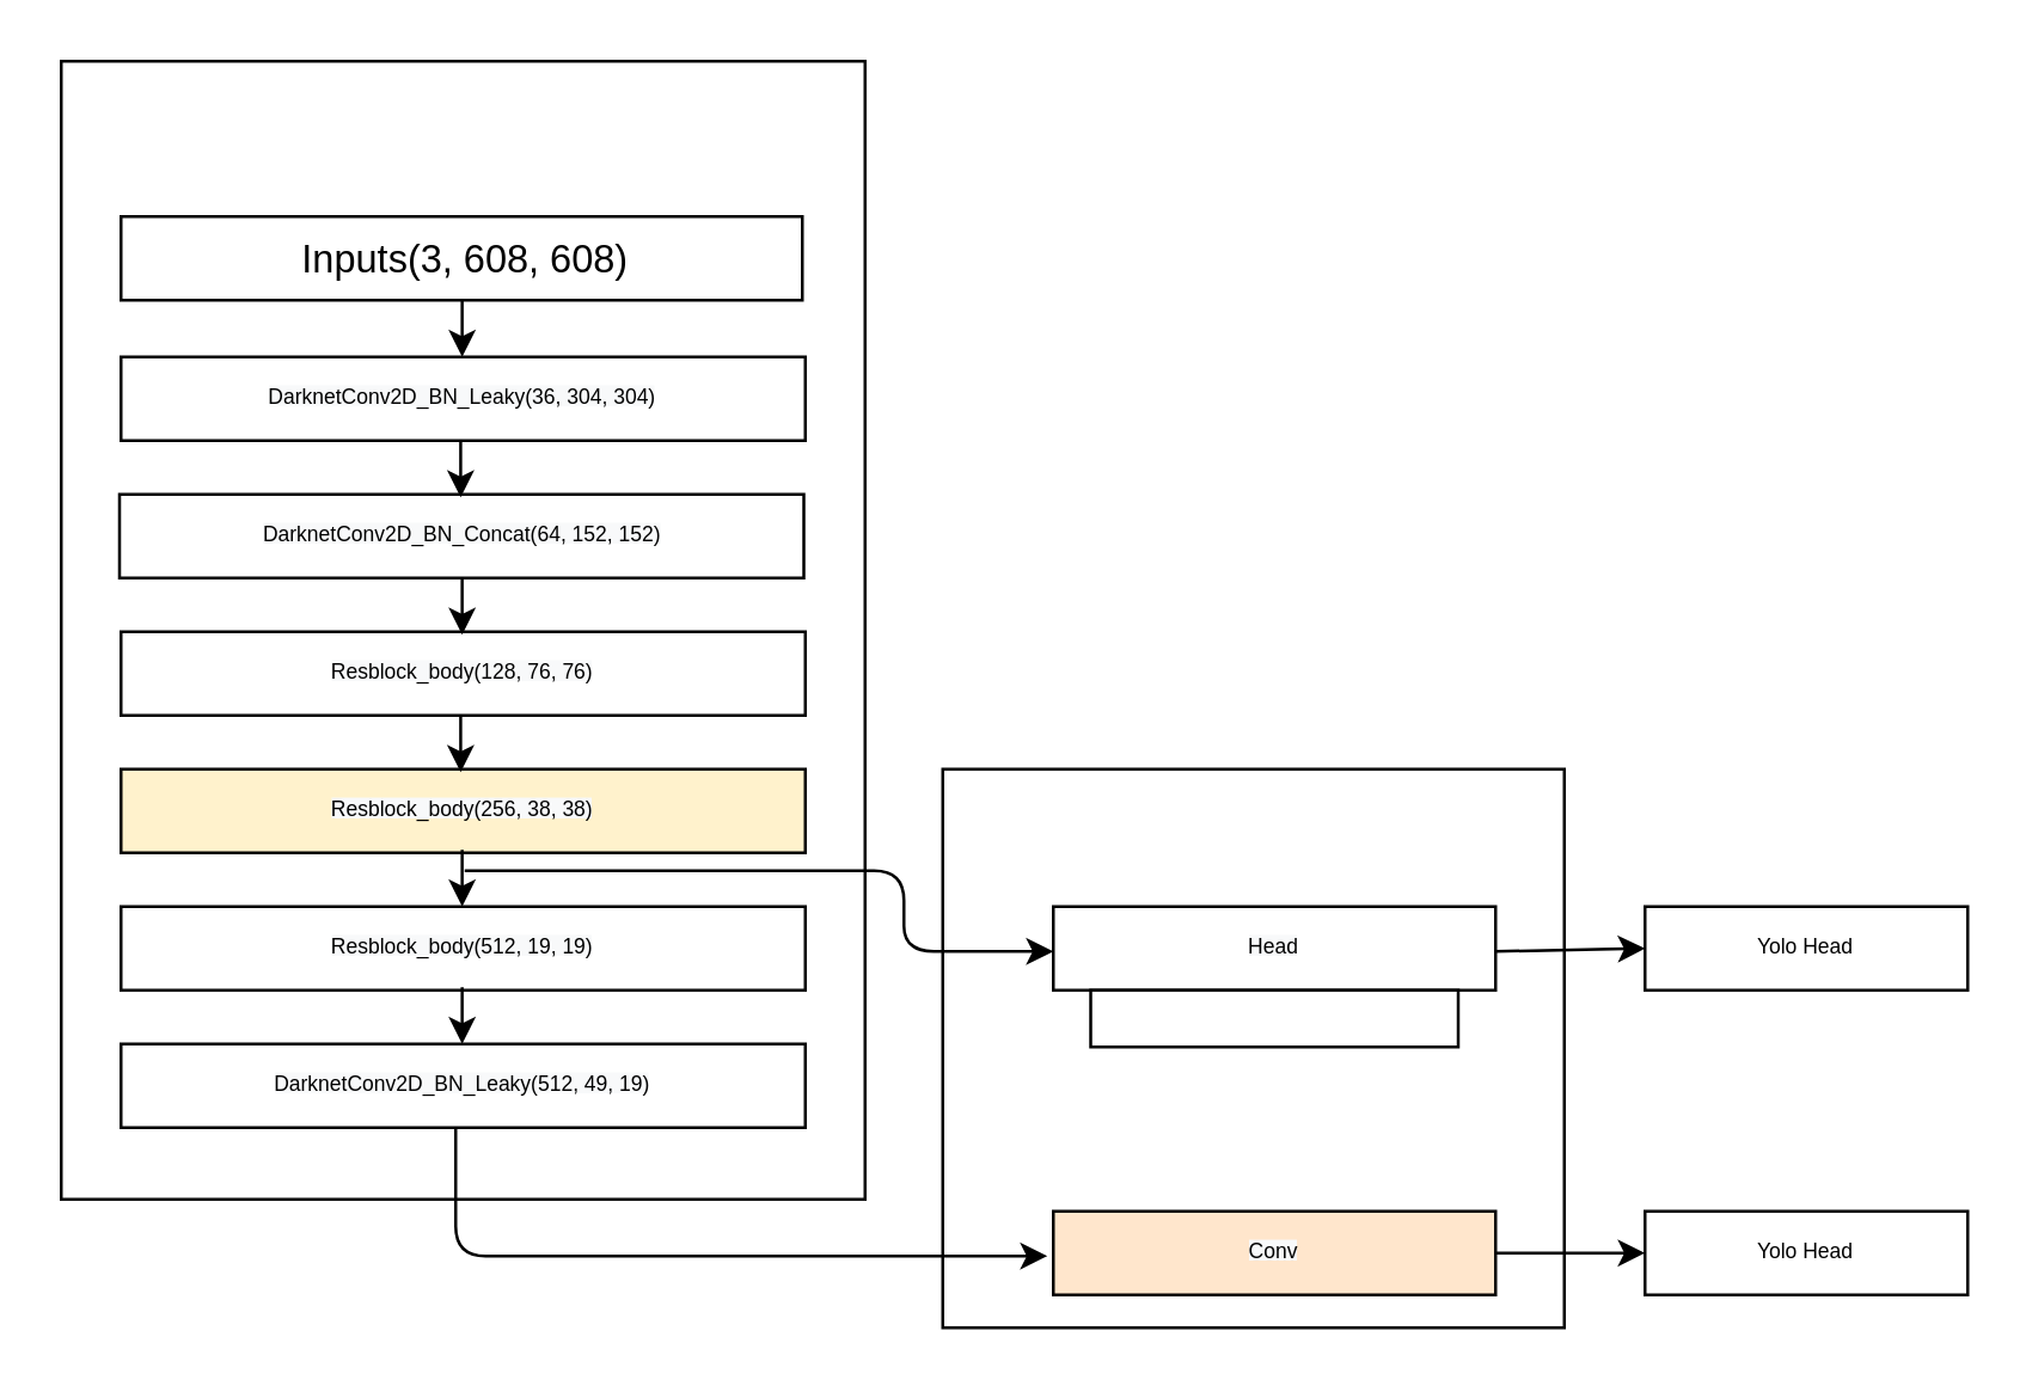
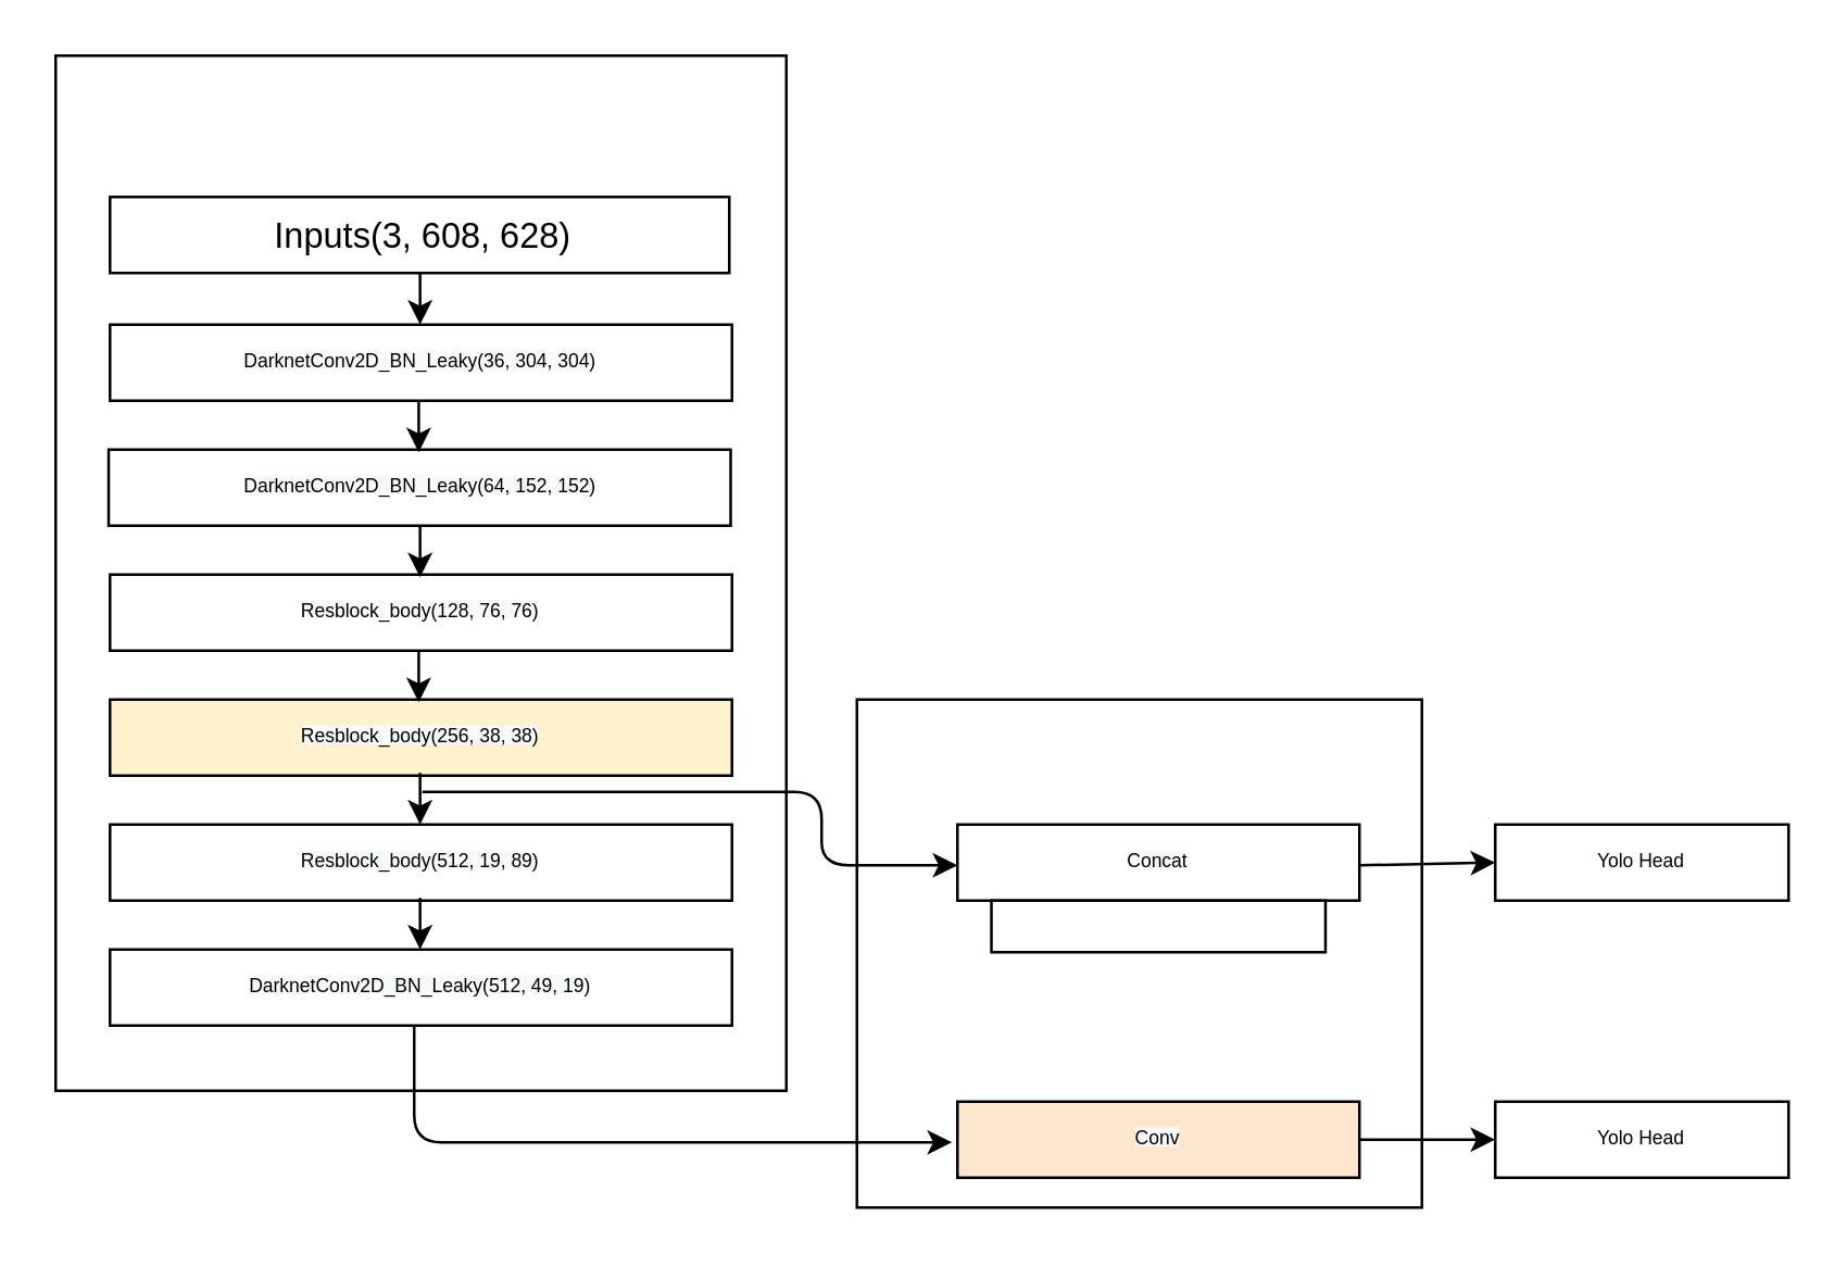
  <mxCell id="0" />
  <mxCell id="1" parent="0" />
  <mxCell id="2" value="" style="rounded=0;whiteSpace=wrap;html=1;strokeWidth=1;fontSize=7;" vertex="1" parent="1"><mxGeometry x="315" y="257" width="208" height="187" as="geometry" /></mxCell>
  <mxCell id="3" value="" style="rounded=0;whiteSpace=wrap;html=1;" vertex="1" parent="1"><mxGeometry x="20" y="20" width="269" height="381" as="geometry" /></mxCell>
  <mxCell id="4" value="" style="rounded=0;whiteSpace=wrap;html=1;strokeWidth=1;fontSize=16;" vertex="1" parent="1"><mxGeometry x="40" y="72" width="228" height="28" as="geometry" /></mxCell>
- <mxCell id="5" value="&lt;font style=&quot;font-size: 13px;&quot;&gt;Inputs(3, 608, 608)&lt;/font&gt;" style="text;html=1;resizable=0;autosize=1;align=center;verticalAlign=middle;points=[];fillColor=none;strokeColor=none;rounded=0;fontSize=13;" vertex="1" parent="1"><mxGeometry x="94" y="76" width="121" height="20" as="geometry" /></mxCell>
+ <mxCell id="5" value="&lt;font style=&quot;font-size: 13px;&quot;&gt;Inputs(3, 608, 628)&lt;/font&gt;" style="text;html=1;resizable=0;autosize=1;align=center;verticalAlign=middle;points=[];fillColor=none;strokeColor=none;rounded=0;fontSize=13;" vertex="1" parent="1"><mxGeometry x="94" y="76" width="121" height="20" as="geometry" /></mxCell>
  <mxCell id="6" value="&lt;span style=&quot;color: rgb(0, 0, 0); font-family: helvetica; font-style: normal; font-weight: 400; letter-spacing: normal; text-align: center; text-indent: 0px; text-transform: none; word-spacing: 0px; background-color: rgb(248, 249, 250); display: inline; float: none; font-size: 7px;&quot;&gt;&lt;font style=&quot;font-size: 7px;&quot;&gt;DarknetConv2D_BN_Leaky(36, 304, 304)&lt;/font&gt;&lt;/span&gt;" style="rounded=0;whiteSpace=wrap;html=1;strokeWidth=1;fontSize=7;" vertex="1" parent="1"><mxGeometry x="40" y="119" width="229" height="28" as="geometry" /></mxCell>
- <mxCell id="7" value="&lt;span style=&quot;color: rgb(0 , 0 , 0) ; font-family: &amp;#34;helvetica&amp;#34; ; font-style: normal ; font-weight: 400 ; letter-spacing: normal ; text-align: center ; text-indent: 0px ; text-transform: none ; word-spacing: 0px ; background-color: rgb(248 , 249 , 250) ; display: inline ; float: none ; font-size: 7px&quot;&gt;&lt;font style=&quot;font-size: 7px&quot;&gt;DarknetConv2D_BN_Concat(64, 152, 152)&lt;/font&gt;&lt;/span&gt;" style="rounded=0;whiteSpace=wrap;html=1;strokeWidth=1;fontSize=7;" vertex="1" parent="1"><mxGeometry x="39.5" y="165" width="229" height="28" as="geometry" /></mxCell>
+ <mxCell id="7" value="&lt;span style=&quot;color: rgb(0 , 0 , 0) ; font-family: &amp;#34;helvetica&amp;#34; ; font-style: normal ; font-weight: 400 ; letter-spacing: normal ; text-align: center ; text-indent: 0px ; text-transform: none ; word-spacing: 0px ; background-color: rgb(248 , 249 , 250) ; display: inline ; float: none ; font-size: 7px&quot;&gt;&lt;font style=&quot;font-size: 7px&quot;&gt;DarknetConv2D_BN_Leaky(64, 152, 152)&lt;/font&gt;&lt;/span&gt;" style="rounded=0;whiteSpace=wrap;html=1;strokeWidth=1;fontSize=7;" vertex="1" parent="1"><mxGeometry x="39.5" y="165" width="229" height="28" as="geometry" /></mxCell>
  <mxCell id="8" value="" style="endArrow=classic;html=1;fontSize=7;" edge="1" parent="1"><mxGeometry width="50" height="50" relative="1" as="geometry"><mxPoint x="152" y="377" as="sourcePoint" /><mxPoint x="350" y="420" as="targetPoint" /><Array as="points"><mxPoint x="152" y="420" /></Array></mxGeometry></mxCell>
  <mxCell id="9" value="" style="endArrow=classic;html=1;fontSize=7;" edge="1" parent="1"><mxGeometry width="50" height="50" relative="1" as="geometry"><mxPoint x="154.16" y="100" as="sourcePoint" /><mxPoint x="154.16" y="119" as="targetPoint" /></mxGeometry></mxCell>
  <mxCell id="10" value="" style="endArrow=classic;html=1;fontSize=7;" edge="1" parent="1"><mxGeometry width="50" height="50" relative="1" as="geometry"><mxPoint x="153.66" y="147" as="sourcePoint" /><mxPoint x="153.66" y="166" as="targetPoint" /></mxGeometry></mxCell>
  <mxCell id="11" value="&lt;span style=&quot;color: rgb(0 , 0 , 0) ; font-family: &amp;#34;helvetica&amp;#34; ; font-style: normal ; font-weight: 400 ; letter-spacing: normal ; text-align: center ; text-indent: 0px ; text-transform: none ; word-spacing: 0px ; background-color: rgb(248 , 249 , 250) ; display: inline ; float: none ; font-size: 7px&quot;&gt;&lt;font style=&quot;font-size: 7px&quot;&gt;Resblock_body(128, 76, 76)&lt;/font&gt;&lt;/span&gt;" style="rounded=0;whiteSpace=wrap;html=1;strokeWidth=1;fontSize=7;" vertex="1" parent="1"><mxGeometry x="40" y="211" width="229" height="28" as="geometry" /></mxCell>
  <mxCell id="12" value="" style="endArrow=classic;html=1;fontSize=7;" edge="1" parent="1"><mxGeometry width="50" height="50" relative="1" as="geometry"><mxPoint x="154.16" y="193" as="sourcePoint" /><mxPoint x="154.16" y="212" as="targetPoint" /></mxGeometry></mxCell>
  <mxCell id="13" value="&lt;span style=&quot;color: rgb(0 , 0 , 0) ; font-family: &amp;#34;helvetica&amp;#34; ; font-style: normal ; font-weight: 400 ; letter-spacing: normal ; text-align: center ; text-indent: 0px ; text-transform: none ; word-spacing: 0px ; background-color: rgb(248 , 249 , 250) ; display: inline ; float: none ; font-size: 7px&quot;&gt;&lt;font style=&quot;font-size: 7px&quot;&gt;Resblock_body(256, 38, 38)&lt;/font&gt;&lt;/span&gt;" style="rounded=0;whiteSpace=wrap;html=1;strokeWidth=1;fontSize=7;fillColor=#fff2cc;" vertex="1" parent="1"><mxGeometry x="40" y="257" width="229" height="28" as="geometry" /></mxCell>
- <mxCell id="14" value="&lt;span style=&quot;color: rgb(0 , 0 , 0) ; font-family: &amp;#34;helvetica&amp;#34; ; font-style: normal ; font-weight: 400 ; letter-spacing: normal ; text-align: center ; text-indent: 0px ; text-transform: none ; word-spacing: 0px ; background-color: rgb(248 , 249 , 250) ; display: inline ; float: none ; font-size: 7px&quot;&gt;&lt;font style=&quot;font-size: 7px&quot;&gt;Resblock_body(512, 19, 19)&lt;/font&gt;&lt;/span&gt;" style="rounded=0;whiteSpace=wrap;html=1;strokeWidth=1;fontSize=7;" vertex="1" parent="1"><mxGeometry x="40" y="303" width="229" height="28" as="geometry" /></mxCell>
+ <mxCell id="14" value="&lt;span style=&quot;color: rgb(0 , 0 , 0) ; font-family: &amp;#34;helvetica&amp;#34; ; font-style: normal ; font-weight: 400 ; letter-spacing: normal ; text-align: center ; text-indent: 0px ; text-transform: none ; word-spacing: 0px ; background-color: rgb(248 , 249 , 250) ; display: inline ; float: none ; font-size: 7px&quot;&gt;&lt;font style=&quot;font-size: 7px&quot;&gt;Resblock_body(512, 19, 89)&lt;/font&gt;&lt;/span&gt;" style="rounded=0;whiteSpace=wrap;html=1;strokeWidth=1;fontSize=7;" vertex="1" parent="1"><mxGeometry x="40" y="303" width="229" height="28" as="geometry" /></mxCell>
  <mxCell id="15" value="" style="endArrow=classic;html=1;fontSize=7;" edge="1" parent="1"><mxGeometry width="50" height="50" relative="1" as="geometry"><mxPoint x="153.66" y="239" as="sourcePoint" /><mxPoint x="153.66" y="258" as="targetPoint" /></mxGeometry></mxCell>
  <mxCell id="16" value="" style="endArrow=classic;html=1;fontSize=7;" edge="1" parent="1"><mxGeometry width="50" height="50" relative="1" as="geometry"><mxPoint x="154.16" y="284" as="sourcePoint" /><mxPoint x="154.16" y="303" as="targetPoint" /></mxGeometry></mxCell>
  <mxCell id="17" value="&lt;span style=&quot;color: rgb(0 , 0 , 0) ; font-family: &amp;#34;helvetica&amp;#34; ; font-style: normal ; font-weight: 400 ; letter-spacing: normal ; text-align: center ; text-indent: 0px ; text-transform: none ; word-spacing: 0px ; background-color: rgb(248 , 249 , 250) ; display: inline ; float: none ; font-size: 7px&quot;&gt;&lt;font style=&quot;font-size: 7px&quot;&gt;DarknetConv2D_BN_Leaky(512, 49, 19)&lt;/font&gt;&lt;/span&gt;" style="rounded=0;whiteSpace=wrap;html=1;strokeWidth=1;fontSize=7;" vertex="1" parent="1"><mxGeometry x="40" y="349" width="229" height="28" as="geometry" /></mxCell>
  <mxCell id="18" value="" style="endArrow=classic;html=1;fontSize=7;" edge="1" parent="1"><mxGeometry width="50" height="50" relative="1" as="geometry"><mxPoint x="154.16" y="330" as="sourcePoint" /><mxPoint x="154.16" y="349" as="targetPoint" /></mxGeometry></mxCell>
  <mxCell id="19" value="" style="endArrow=classic;html=1;fontSize=7;entryX=0;entryY=0.536;entryDx=0;entryDy=0;entryPerimeter=0;" edge="1" parent="1" target="21"><mxGeometry width="50" height="50" relative="1" as="geometry"><mxPoint x="155" y="291" as="sourcePoint" /><mxPoint x="347" y="318" as="targetPoint" /><Array as="points"><mxPoint x="302" y="291" /><mxPoint x="302" y="318" /></Array></mxGeometry></mxCell>
  <mxCell id="20" value="&lt;span style=&quot;color: rgb(0 , 0 , 0) ; font-family: &amp;#34;helvetica&amp;#34; ; font-style: normal ; font-weight: 400 ; letter-spacing: normal ; text-align: center ; text-indent: 0px ; text-transform: none ; word-spacing: 0px ; background-color: rgb(248 , 249 , 250) ; display: inline ; float: none ; font-size: 7px&quot;&gt;&lt;font style=&quot;font-size: 7px&quot;&gt;Conv&lt;/font&gt;&lt;/span&gt;" style="rounded=0;whiteSpace=wrap;html=1;strokeWidth=1;fontSize=7;fillColor=#ffe6cc;" vertex="1" parent="1"><mxGeometry x="352" y="405" width="148" height="28" as="geometry" /></mxCell>
- <mxCell id="21" value="&lt;span style=&quot;color: rgb(0 , 0 , 0) ; font-family: &amp;#34;helvetica&amp;#34; ; font-style: normal ; font-weight: 400 ; letter-spacing: normal ; text-align: center ; text-indent: 0px ; text-transform: none ; word-spacing: 0px ; background-color: rgb(248 , 249 , 250) ; display: inline ; float: none ; font-size: 7px&quot;&gt;&lt;font style=&quot;font-size: 7px&quot;&gt;Head&lt;/font&gt;&lt;/span&gt;" style="rounded=0;whiteSpace=wrap;html=1;strokeWidth=1;fontSize=7;" vertex="1" parent="1"><mxGeometry x="352" y="303" width="148" height="28" as="geometry" /></mxCell>
+ <mxCell id="21" value="&lt;span style=&quot;color: rgb(0 , 0 , 0) ; font-family: &amp;#34;helvetica&amp;#34; ; font-style: normal ; font-weight: 400 ; letter-spacing: normal ; text-align: center ; text-indent: 0px ; text-transform: none ; word-spacing: 0px ; background-color: rgb(248 , 249 , 250) ; display: inline ; float: none ; font-size: 7px&quot;&gt;&lt;font style=&quot;font-size: 7px&quot;&gt;Concat&lt;/font&gt;&lt;/span&gt;" style="rounded=0;whiteSpace=wrap;html=1;strokeWidth=1;fontSize=7;" vertex="1" parent="1"><mxGeometry x="352" y="303" width="148" height="28" as="geometry" /></mxCell>
  <mxCell id="22" value="" style="rounded=0;whiteSpace=wrap;html=1;strokeWidth=1;fontSize=7;" vertex="1" parent="1"><mxGeometry x="364.5" y="331" width="123" height="19" as="geometry" /></mxCell>
  <mxCell id="23" value="" style="endArrow=classic;html=1;fontSize=7;entryX=0;entryY=0.5;entryDx=0;entryDy=0;" edge="1" parent="1" target="25"><mxGeometry width="50" height="50" relative="1" as="geometry"><mxPoint x="500" y="318" as="sourcePoint" /><mxPoint x="539" y="318" as="targetPoint" /></mxGeometry></mxCell>
  <mxCell id="24" value="" style="endArrow=classic;html=1;fontSize=7;entryX=0;entryY=0.5;entryDx=0;entryDy=0;" edge="1" parent="1" target="26"><mxGeometry width="50" height="50" relative="1" as="geometry"><mxPoint x="500" y="419" as="sourcePoint" /><mxPoint x="539" y="419" as="targetPoint" /></mxGeometry></mxCell>
  <mxCell id="25" value="&lt;font face=&quot;helvetica&quot;&gt;Yolo Head&lt;/font&gt;" style="rounded=0;whiteSpace=wrap;html=1;strokeWidth=1;fontSize=7;" vertex="1" parent="1"><mxGeometry x="550" y="303" width="108" height="28" as="geometry" /></mxCell>
  <mxCell id="26" value="&lt;span style=&quot;font-family: &amp;#34;helvetica&amp;#34;&quot;&gt;Yolo Head&lt;/span&gt;" style="rounded=0;whiteSpace=wrap;html=1;strokeWidth=1;fontSize=7;" vertex="1" parent="1"><mxGeometry x="550" y="405" width="108" height="28" as="geometry" /></mxCell>
